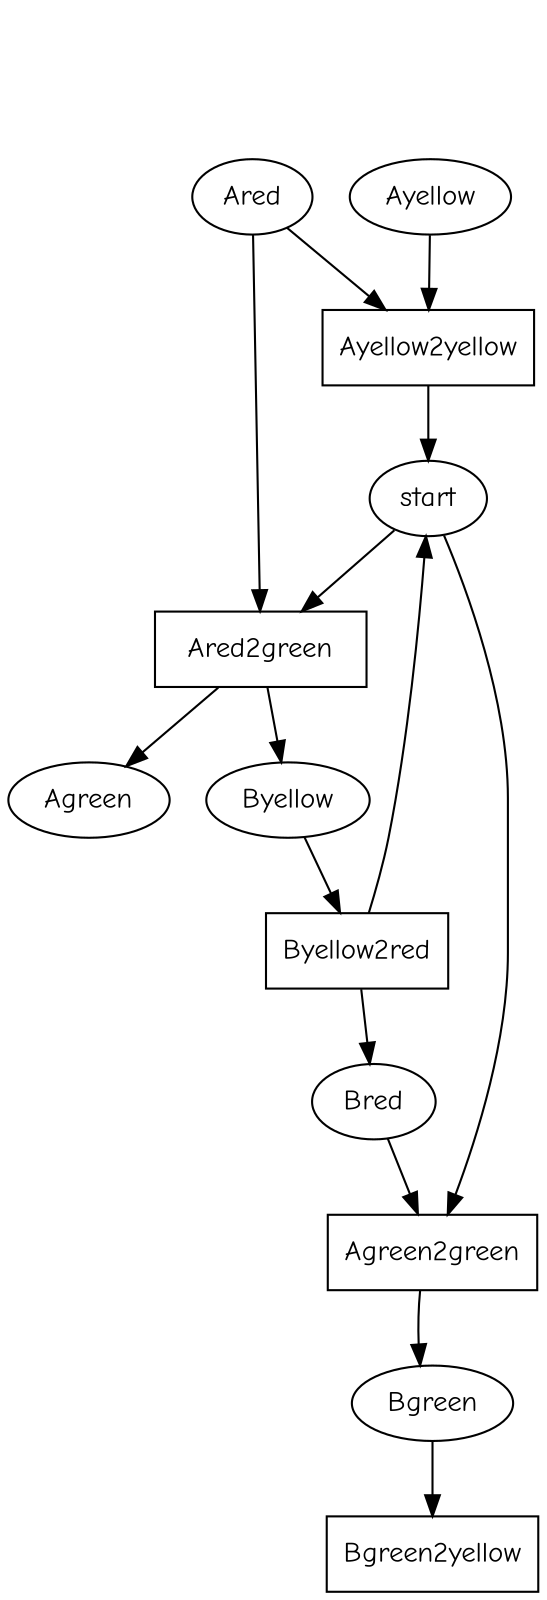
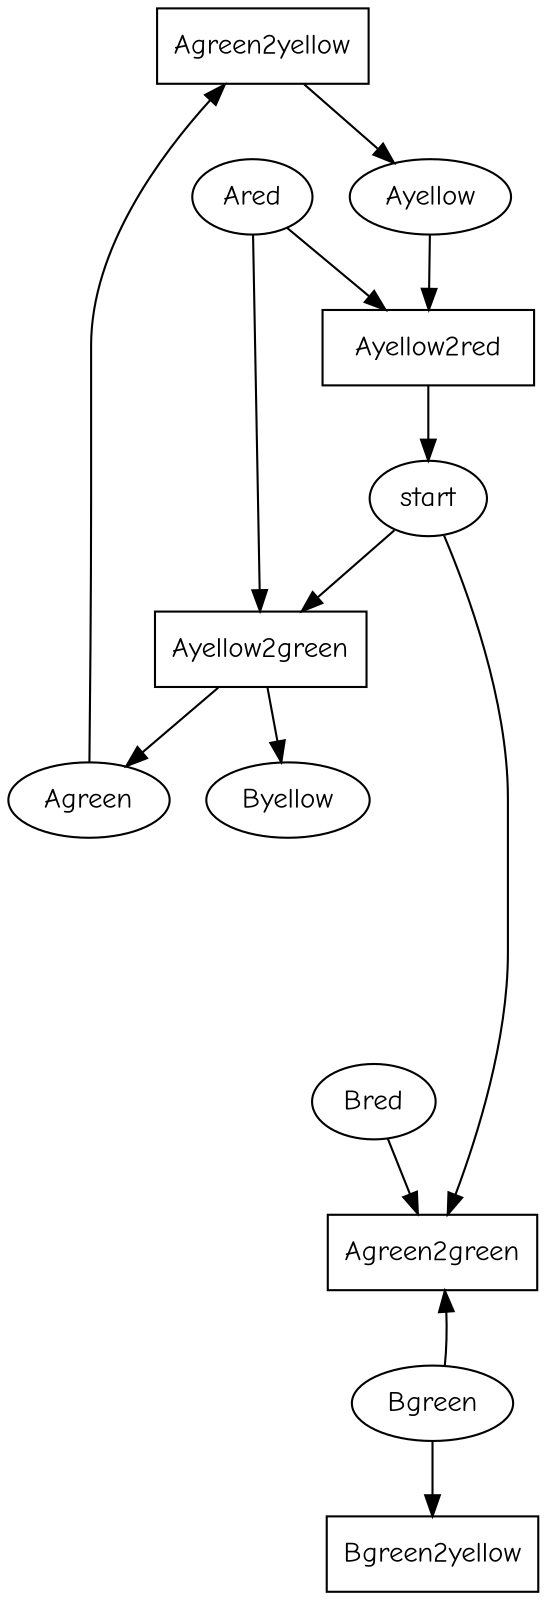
  strict digraph {
    fontname="Comic Neue"
    node [fontname="Comic Neue" shape=ellipse]
    edge [fontname="Comic Neue"]
+   Agreen2yellow [shape=box]
    Agreen
    Ayellow
-   Ayellow2red [shape=box label=Ayellow2yellow]
-   Ared2green [shape=box]
+   Ayellow2red [shape=box]
+   Ared2green [shape=box label=Ayellow2green]
    Ared
    Byellow
    start
    n9 [label=Agreen2green shape=box]
    Bgreen
    Bgreen2yellow [shape=box]
-   Byellow2red [shape=box]
    Bred
+   Agreen2yellow -> Ayellow
+   Agreen -> Agreen2yellow
    Ayellow -> Ayellow2red
    Ayellow2red -> start
    Ared2green -> Agreen
    Ared2green -> Byellow
    Ared -> Ayellow2red
    Ared -> Ared2green
-   Byellow -> Byellow2red
    start -> Ared2green
    start -> n9
-   n9 -> Bgreen
+   Bgreen -> n9
    Bgreen -> Bgreen2yellow
-   Byellow2red -> start
-   Byellow2red -> Bred
    Bred -> n9
  }
